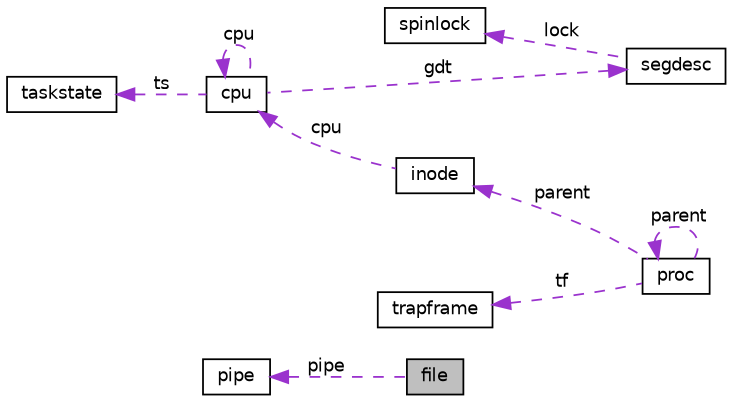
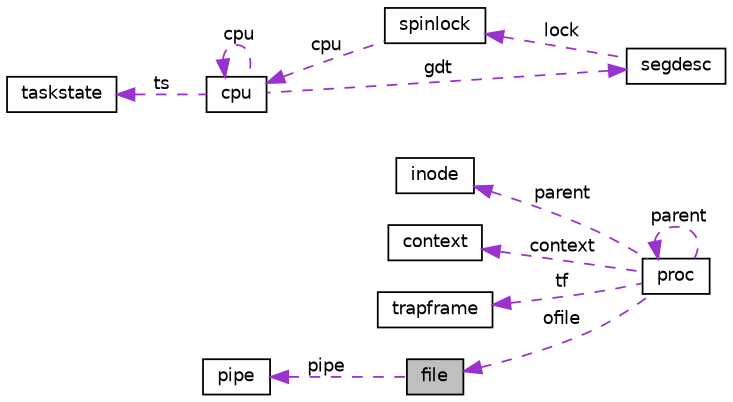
  digraph {
    rankdir=LR
    node [color=black fillcolor=white fontname=Helvetica fontsize=10 shape=record style=filled]
    edge [color=darkorchid3 dir=back fontname=Helvetica fontsize=10 labelfontname=Helvetica labelfontsize=10 style=dashed]
    n1 [fillcolor=grey75 fontcolor=black height=0.2 label=file width=0.4]
    n2 [height=0.2 label=proc width=0.4]
    n3 [height=0.2 label=inode width=0.4]
    n4 [height=0.2 label=pipe width=0.4]
    n5 [height=0.2 label=spinlock width=0.4]
    n6 [height=0.2 label=segdesc width=0.4]
    n7 [height=0.2 label=cpu width=0.4]
+   n8 [height=0.2 label=context width=0.4]
    n9 [height=0.2 label=trapframe width=0.4]
    n10 [height=0.2 label=taskstate width=0.4]
+   n1 -> n2 [label=" ofile"]
    n2 -> n2 [label=" parent"]
    n3 -> n2 [label=" parent"]
    n4 -> n1 [label=" pipe"]
    n5 -> n6 [label=" lock"]
    n6 -> n7 [label=" gdt"]
-   n7 -> n3 [label=" cpu"]
+   n7 -> n5 [label=" cpu"]
    n7 -> n7 [label=" cpu"]
+   n8 -> n2 [label=" context"]
    n9 -> n2 [label=" tf"]
    n10 -> n7 [label=" ts"]
  }
